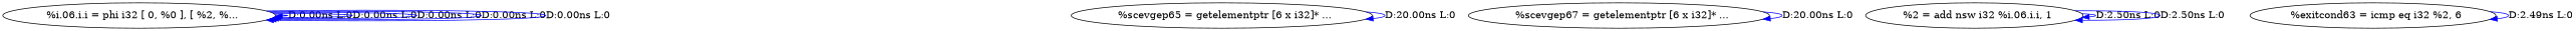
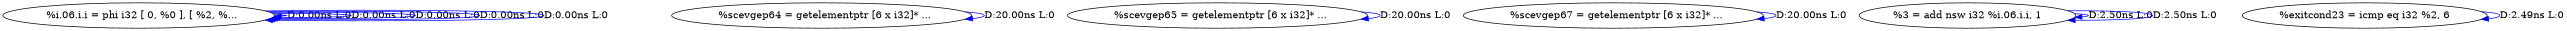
  digraph {
    edge [color=blue]
    n1 [label="  %i.06.i.i = phi i32 [ 0, %0 ], [ %2, %..."]
+   n2 [label="  %scevgep64 = getelementptr [6 x i32]* ..."]
    n3 [label="  %scevgep65 = getelementptr [6 x i32]* ..."]
    n4 [label="  %scevgep67 = getelementptr [6 x i32]* ..."]
-   n5 [label="  %2 = add nsw i32 %i.06.i.i, 1"]
-   n6 [label="  %exitcond63 = icmp eq i32 %2, 6"]
+   n5 [label="%3 = add nsw i32 %i.06.i.i, 1"]
+   n6 [label="%exitcond23 = icmp eq i32 %2, 6"]
    n1 -> n1 [label="D:0.00ns L:0"]
    n1 -> n1 [label="D:0.00ns L:0"]
    n1 -> n1 [label="D:0.00ns L:0"]
    n1 -> n1 [label="D:0.00ns L:0"]
    n1 -> n1 [label="D:0.00ns L:0"]
+   n2 -> n2 [label="D:20.00ns L:0"]
    n3 -> n3 [label="D:20.00ns L:0"]
    n4 -> n4 [label="D:20.00ns L:0"]
    n5 -> n5 [label="D:2.50ns L:0"]
    n5 -> n5 [label="D:2.50ns L:0"]
    n6 -> n6 [label="D:2.49ns L:0"]
  }
